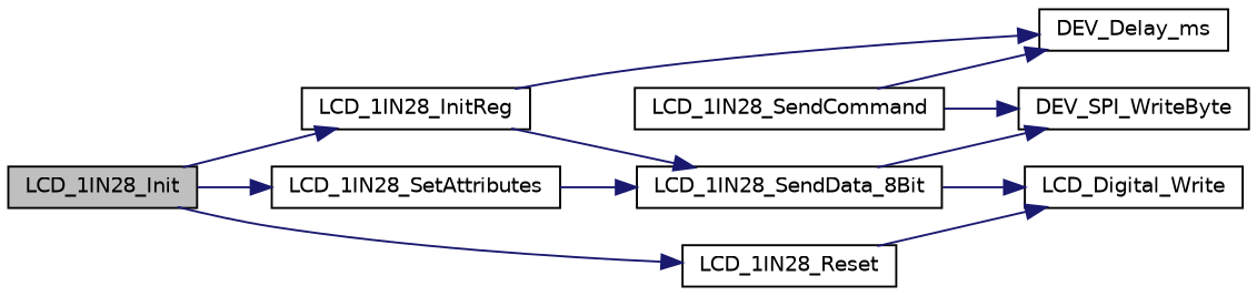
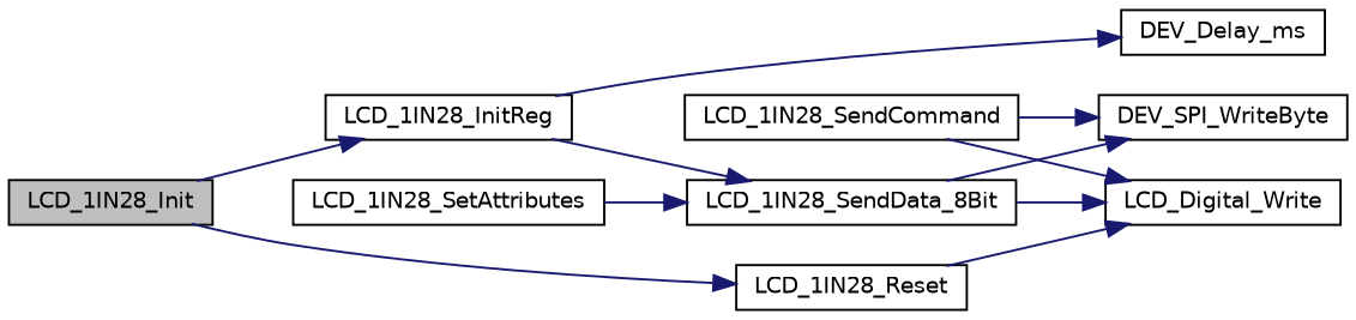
  digraph {
    rankdir=LR
    node [color=black fontname=Helvetica fontsize=10 shape=record]
    edge [color=midnightblue fontname=Helvetica fontsize=10 labelfontname=Helvetica labelfontsize=10 style=solid]
    n1 [fillcolor=grey75 fontcolor=black height=0.2 label=LCD_1IN28_Init style=filled width=0.4]
    n2 [height=0.2 label=LCD_1IN28_InitReg width=0.4]
    n3 [height=0.2 label=LCD_1IN28_Reset width=0.4]
    n4 [height=0.2 label=LCD_1IN28_SetAttributes width=0.4]
    n5 [height=0.2 label=DEV_Delay_ms width=0.4]
    n6 [height=0.2 label=LCD_1IN28_SendData_8Bit width=0.4]
    n7 [height=0.2 label=LCD_Digital_Write width=0.4]
    n8 [height=0.2 label=LCD_1IN28_SendCommand width=0.4]
    n9 [height=0.2 label=DEV_SPI_WriteByte width=0.4]
    n1 -> n2
    n1 -> n3
-   n1 -> n4
    n2 -> n5
    n2 -> n6
    n3 -> n7
    n4 -> n6
    n6 -> n7
    n6 -> n9
-   n8 -> n5
+   n8 -> n7
    n8 -> n9
  }
